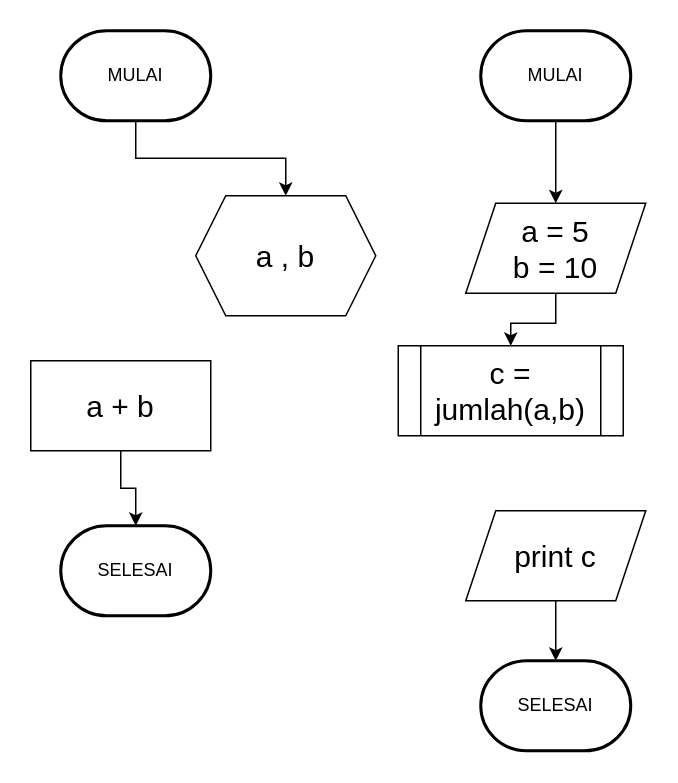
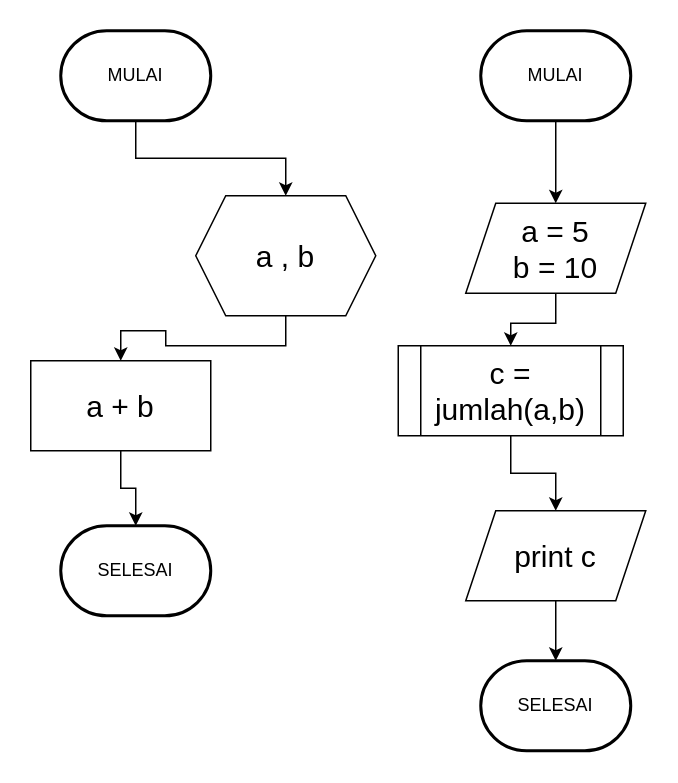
  <mxCell id="0" />
  <mxCell id="1" parent="0" />
  <mxCell id="2" style="edgeStyle=orthogonalEdgeStyle;rounded=0;orthogonalLoop=1;jettySize=auto;html=1;exitX=0.5;exitY=1;exitDx=0;exitDy=0;exitPerimeter=0;entryX=0.5;entryY=0;entryDx=0;entryDy=0;fontSize=20;" edge="1" parent="1" source="3" target="7"><mxGeometry relative="1" as="geometry" /></mxCell>
  <mxCell id="3" value="MULAI" style="strokeWidth=2;html=1;shape=mxgraph.flowchart.terminator;whiteSpace=wrap;" vertex="1" parent="1"><mxGeometry x="40" y="20" width="100" height="60" as="geometry" /></mxCell>
  <mxCell id="4" style="edgeStyle=orthogonalEdgeStyle;rounded=0;orthogonalLoop=1;jettySize=auto;html=1;exitX=0.5;exitY=1;exitDx=0;exitDy=0;entryX=0.5;entryY=0;entryDx=0;entryDy=0;entryPerimeter=0;fontSize=20;" edge="1" parent="1" source="5" target="8"><mxGeometry relative="1" as="geometry" /></mxCell>
  <mxCell id="5" value="a + b" style="rounded=0;whiteSpace=wrap;html=1;fontSize=20;" vertex="1" parent="1"><mxGeometry x="20" y="240" width="120" height="60" as="geometry" /></mxCell>
+ <mxCell id="6" style="edgeStyle=orthogonalEdgeStyle;rounded=0;orthogonalLoop=1;jettySize=auto;html=1;exitX=0.5;exitY=1;exitDx=0;exitDy=0;entryX=0.5;entryY=0;entryDx=0;entryDy=0;fontSize=20;" edge="1" parent="1" source="7" target="5"><mxGeometry relative="1" as="geometry" /></mxCell>
  <mxCell id="7" value="a , b" style="shape=hexagon;perimeter=hexagonPerimeter2;whiteSpace=wrap;html=1;fixedSize=1;fontSize=20;" vertex="1" parent="1"><mxGeometry x="130" y="130" width="120" height="80" as="geometry" /></mxCell>
  <mxCell id="8" value="SELESAI" style="strokeWidth=2;html=1;shape=mxgraph.flowchart.terminator;whiteSpace=wrap;" vertex="1" parent="1"><mxGeometry x="40" y="350" width="100" height="60" as="geometry" /></mxCell>
  <mxCell id="9" style="edgeStyle=orthogonalEdgeStyle;rounded=0;orthogonalLoop=1;jettySize=auto;html=1;exitX=0.5;exitY=1;exitDx=0;exitDy=0;exitPerimeter=0;fontSize=20;" edge="1" parent="1" source="10" target="12"><mxGeometry relative="1" as="geometry" /></mxCell>
  <mxCell id="10" value="MULAI" style="strokeWidth=2;html=1;shape=mxgraph.flowchart.terminator;whiteSpace=wrap;" vertex="1" parent="1"><mxGeometry x="320" y="20" width="100" height="60" as="geometry" /></mxCell>
  <mxCell id="11" style="edgeStyle=orthogonalEdgeStyle;rounded=0;orthogonalLoop=1;jettySize=auto;html=1;exitX=0.5;exitY=1;exitDx=0;exitDy=0;entryX=0.5;entryY=0;entryDx=0;entryDy=0;fontSize=20;" edge="1" parent="1" source="12" target="14"><mxGeometry relative="1" as="geometry" /></mxCell>
  <mxCell id="12" value="a = 5&lt;br&gt;b = 10" style="shape=parallelogram;perimeter=parallelogramPerimeter;whiteSpace=wrap;html=1;fixedSize=1;fontSize=20;" vertex="1" parent="1"><mxGeometry x="310" y="135" width="120" height="60" as="geometry" /></mxCell>
+ <mxCell id="13" style="edgeStyle=orthogonalEdgeStyle;rounded=0;orthogonalLoop=1;jettySize=auto;html=1;exitX=0.5;exitY=1;exitDx=0;exitDy=0;fontSize=20;" edge="1" parent="1" source="14" target="16"><mxGeometry relative="1" as="geometry" /></mxCell>
  <mxCell id="14" value="c = jumlah(a,b)" style="shape=process;whiteSpace=wrap;html=1;backgroundOutline=1;fontSize=20;" vertex="1" parent="1"><mxGeometry x="265" y="230" width="150" height="60" as="geometry" /></mxCell>
  <mxCell id="15" style="edgeStyle=orthogonalEdgeStyle;rounded=0;orthogonalLoop=1;jettySize=auto;html=1;exitX=0.5;exitY=1;exitDx=0;exitDy=0;entryX=0.5;entryY=0;entryDx=0;entryDy=0;entryPerimeter=0;fontSize=20;" edge="1" parent="1" source="16" target="17"><mxGeometry relative="1" as="geometry" /></mxCell>
  <mxCell id="16" value="print c" style="shape=parallelogram;perimeter=parallelogramPerimeter;whiteSpace=wrap;html=1;fixedSize=1;fontSize=20;" vertex="1" parent="1"><mxGeometry x="310" y="340" width="120" height="60" as="geometry" /></mxCell>
  <mxCell id="17" value="SELESAI" style="strokeWidth=2;html=1;shape=mxgraph.flowchart.terminator;whiteSpace=wrap;" vertex="1" parent="1"><mxGeometry x="320" y="440" width="100" height="60" as="geometry" /></mxCell>
